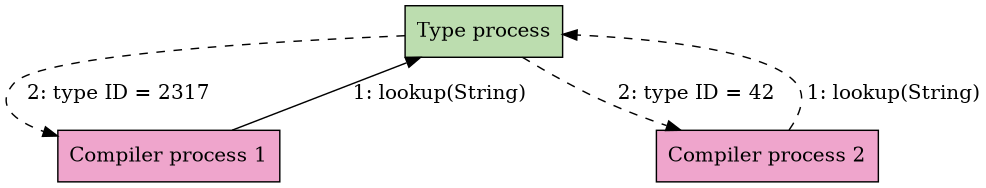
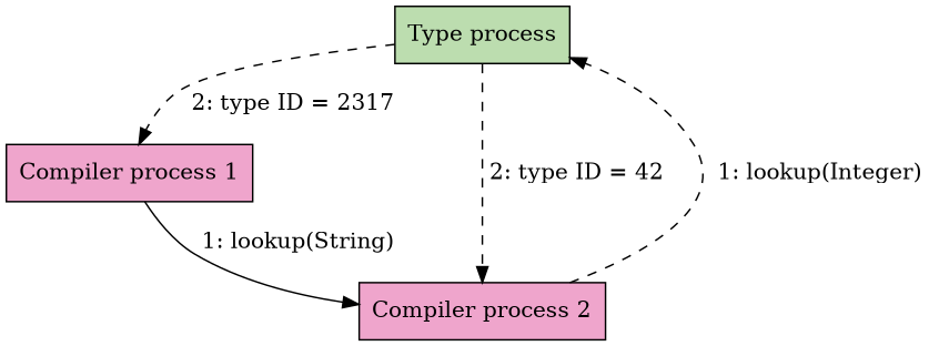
  digraph {
    nodesep=1
    node [fillcolor="#EFA5CC" shape=box style=filled]
    edge [style=dashed]
    "Type process" [fillcolor="#BCDDAF"]
    "Compiler process 1"
    "Compiler process 2"
    "Type process" -> "Compiler process 1" [label="  2: type ID = 2317"]
    "Type process" -> "Compiler process 2" [label=" 2: type ID = 42"]
-   "Compiler process 1" -> "Type process" [label=" 1: lookup(String)" style=""]
-   "Compiler process 2" -> "Type process" [label=" 1: lookup(String)"]
+   "Compiler process 1" -> "Compiler process 2" [label=" 1: lookup(String)" style=""]
+   "Compiler process 2" -> "Type process" [label="  1: lookup(Integer)"]
  }
